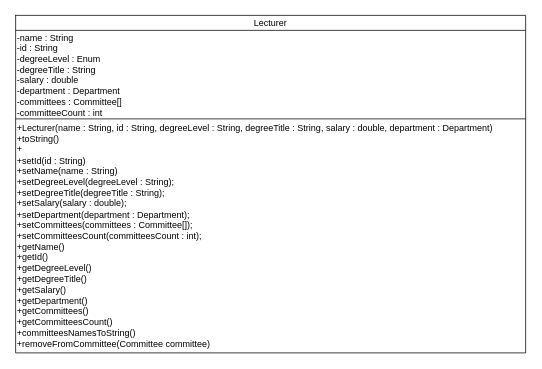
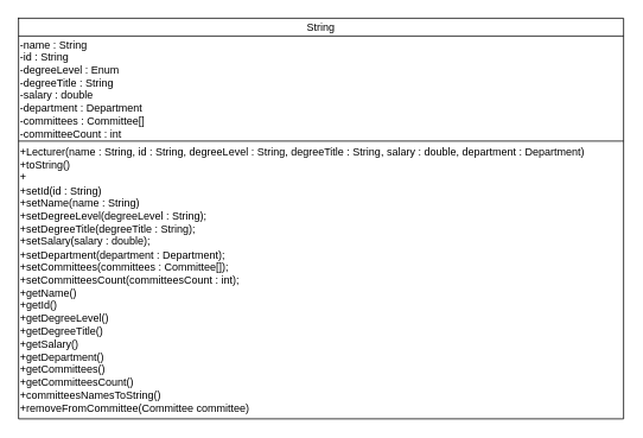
  <mxCell id="0" />
  <mxCell id="1" parent="0" />
  <mxCell id="2" value="" style="shape=table;startSize=0;container=1;collapsible=0;childLayout=tableLayout;" vertex="1" parent="1"><mxGeometry x="20" y="20" width="680" height="450" as="geometry" /></mxCell>
  <mxCell id="3" value="" style="shape=tableRow;horizontal=0;startSize=0;swimlaneHead=0;swimlaneBody=0;strokeColor=inherit;top=0;left=0;bottom=0;right=0;collapsible=0;dropTarget=0;fillColor=none;points=[[0,0.5],[1,0.5]];portConstraint=eastwest;" vertex="1" parent="2"><mxGeometry width="680" height="20" as="geometry" /></mxCell>
- <mxCell id="4" value="Lecturer" style="shape=partialRectangle;html=1;whiteSpace=wrap;connectable=0;strokeColor=inherit;overflow=hidden;fillColor=none;top=0;left=0;bottom=0;right=0;pointerEvents=1;" vertex="1" parent="3"><mxGeometry width="680" height="20" as="geometry"><mxRectangle width="680" height="20" as="alternateBounds" /></mxGeometry></mxCell>
+ <mxCell id="4" value="String" style="shape=partialRectangle;html=1;whiteSpace=wrap;connectable=0;strokeColor=inherit;overflow=hidden;fillColor=none;top=0;left=0;bottom=0;right=0;pointerEvents=1;" vertex="1" parent="3"><mxGeometry width="680" height="20" as="geometry"><mxRectangle width="680" height="20" as="alternateBounds" /></mxGeometry></mxCell>
  <mxCell id="5" value="" style="shape=tableRow;horizontal=0;startSize=0;swimlaneHead=0;swimlaneBody=0;strokeColor=inherit;top=0;left=0;bottom=0;right=0;collapsible=0;dropTarget=0;fillColor=none;points=[[0,0.5],[1,0.5]];portConstraint=eastwest;" vertex="1" parent="2"><mxGeometry y="20" width="680" height="118" as="geometry" /></mxCell>
  <mxCell id="6" value="-name : String&lt;div&gt;-id : String&lt;/div&gt;&lt;div&gt;-degreeLevel : Enum&lt;/div&gt;&lt;div&gt;-degreeTitle : String&lt;/div&gt;&lt;div&gt;-salary : double&lt;/div&gt;&lt;div&gt;-department : Department&lt;/div&gt;&lt;div&gt;-committees : Committee[]&lt;/div&gt;&lt;div&gt;-committeeCount : int&lt;/div&gt;" style="shape=partialRectangle;html=1;whiteSpace=wrap;connectable=0;strokeColor=inherit;overflow=hidden;fillColor=none;top=0;left=0;bottom=0;right=0;pointerEvents=1;align=left;" vertex="1" parent="5"><mxGeometry width="680" height="118" as="geometry"><mxRectangle width="680" height="118" as="alternateBounds" /></mxGeometry></mxCell>
  <mxCell id="7" value="" style="shape=tableRow;horizontal=0;startSize=0;swimlaneHead=0;swimlaneBody=0;strokeColor=inherit;top=0;left=0;bottom=0;right=0;collapsible=0;dropTarget=0;fillColor=none;points=[[0,0.5],[1,0.5]];portConstraint=eastwest;" vertex="1" parent="2"><mxGeometry y="138" width="680" height="312" as="geometry" /></mxCell>
  <mxCell id="8" value="+Lecturer(&lt;span style=&quot;background-color: transparent;&quot;&gt;name :&amp;nbsp;&lt;/span&gt;String&lt;span style=&quot;background-color: transparent;&quot;&gt;, id :&amp;nbsp;&lt;/span&gt;String&lt;span style=&quot;background-color: transparent;&quot;&gt;, degreeLevel :&amp;nbsp;&lt;/span&gt;String&lt;span style=&quot;background-color: transparent;&quot;&gt;, degreeTitle :&amp;nbsp;&lt;/span&gt;String&lt;span style=&quot;background-color: transparent;&quot;&gt;, salary :&amp;nbsp;&lt;/span&gt;double&lt;span style=&quot;background-color: transparent;&quot;&gt;, department :&amp;nbsp;&lt;/span&gt;Department)&lt;div&gt;+toString()&lt;/div&gt;&lt;div&gt;+&lt;/div&gt;&lt;div&gt;+setId(id : String)&lt;/div&gt;&lt;div&gt;+setName(name : String)&lt;/div&gt;&lt;div&gt;&lt;span style=&quot;background-color: transparent; color: light-dark(rgb(0, 0, 0), rgb(255, 255, 255));&quot;&gt;+setDegreeLevel(degreeLevel :&amp;nbsp;&lt;/span&gt;&lt;span style=&quot;background-color: transparent; color: light-dark(rgb(0, 0, 0), rgb(255, 255, 255));&quot;&gt;String&lt;/span&gt;&lt;span style=&quot;background-color: transparent; color: light-dark(rgb(0, 0, 0), rgb(255, 255, 255));&quot;&gt;);&lt;/span&gt;&lt;/div&gt;&lt;div&gt;+setDegreeTitle(degreeTitle :&amp;nbsp;&lt;span style=&quot;background-color: transparent; color: light-dark(rgb(0, 0, 0), rgb(255, 255, 255));&quot;&gt;String&lt;/span&gt;&lt;span style=&quot;background-color: transparent; color: light-dark(rgb(0, 0, 0), rgb(255, 255, 255));&quot;&gt;);&lt;/span&gt;&lt;/div&gt;&lt;div&gt;+setSalary(salary : double);&lt;/div&gt;&lt;div&gt;+setDepartment(department : Department);&lt;/div&gt;&lt;div&gt;+setCommittees(committees : Committee[]);&lt;/div&gt;&lt;div&gt;+setCommitteesCount(committeesCount : int);&lt;/div&gt;&lt;div&gt;&lt;div&gt;+getName()&lt;/div&gt;&lt;div&gt;&lt;span style=&quot;background-color: transparent; color: light-dark(rgb(0, 0, 0), rgb(255, 255, 255));&quot;&gt;+getId()&lt;/span&gt;&lt;/div&gt;&lt;div&gt;&lt;span style=&quot;background-color: transparent; color: light-dark(rgb(0, 0, 0), rgb(255, 255, 255));&quot;&gt;+getDegreeLevel()&lt;/span&gt;&lt;/div&gt;&lt;div&gt;&lt;span style=&quot;background-color: transparent; color: light-dark(rgb(0, 0, 0), rgb(255, 255, 255));&quot;&gt;+getDegreeTitle()&lt;/span&gt;&lt;/div&gt;&lt;div&gt;&lt;span style=&quot;background-color: transparent; color: light-dark(rgb(0, 0, 0), rgb(255, 255, 255));&quot;&gt;+getSalary()&lt;/span&gt;&lt;/div&gt;&lt;div&gt;+&lt;span style=&quot;background-color: transparent; color: light-dark(rgb(0, 0, 0), rgb(255, 255, 255));&quot;&gt;getDepartment()&lt;/span&gt;&lt;/div&gt;&lt;div&gt;&lt;span style=&quot;background-color: transparent; color: light-dark(rgb(0, 0, 0), rgb(255, 255, 255));&quot;&gt;+getCommittees()&lt;/span&gt;&lt;/div&gt;&lt;div&gt;+getCommitteesCount()&lt;/div&gt;&lt;div&gt;+committeesNamesToString()&lt;/div&gt;&lt;div&gt;&lt;span style=&quot;background-color: transparent; color: light-dark(rgb(0, 0, 0), rgb(255, 255, 255));&quot;&gt;+removeFromCommittee(Committee committee)&lt;/span&gt;&lt;/div&gt;&lt;/div&gt;" style="shape=partialRectangle;html=1;whiteSpace=wrap;connectable=0;strokeColor=inherit;overflow=hidden;fillColor=none;top=0;left=0;bottom=0;right=0;pointerEvents=1;align=left;" vertex="1" parent="7"><mxGeometry width="680" height="312" as="geometry"><mxRectangle width="680" height="312" as="alternateBounds" /></mxGeometry></mxCell>
